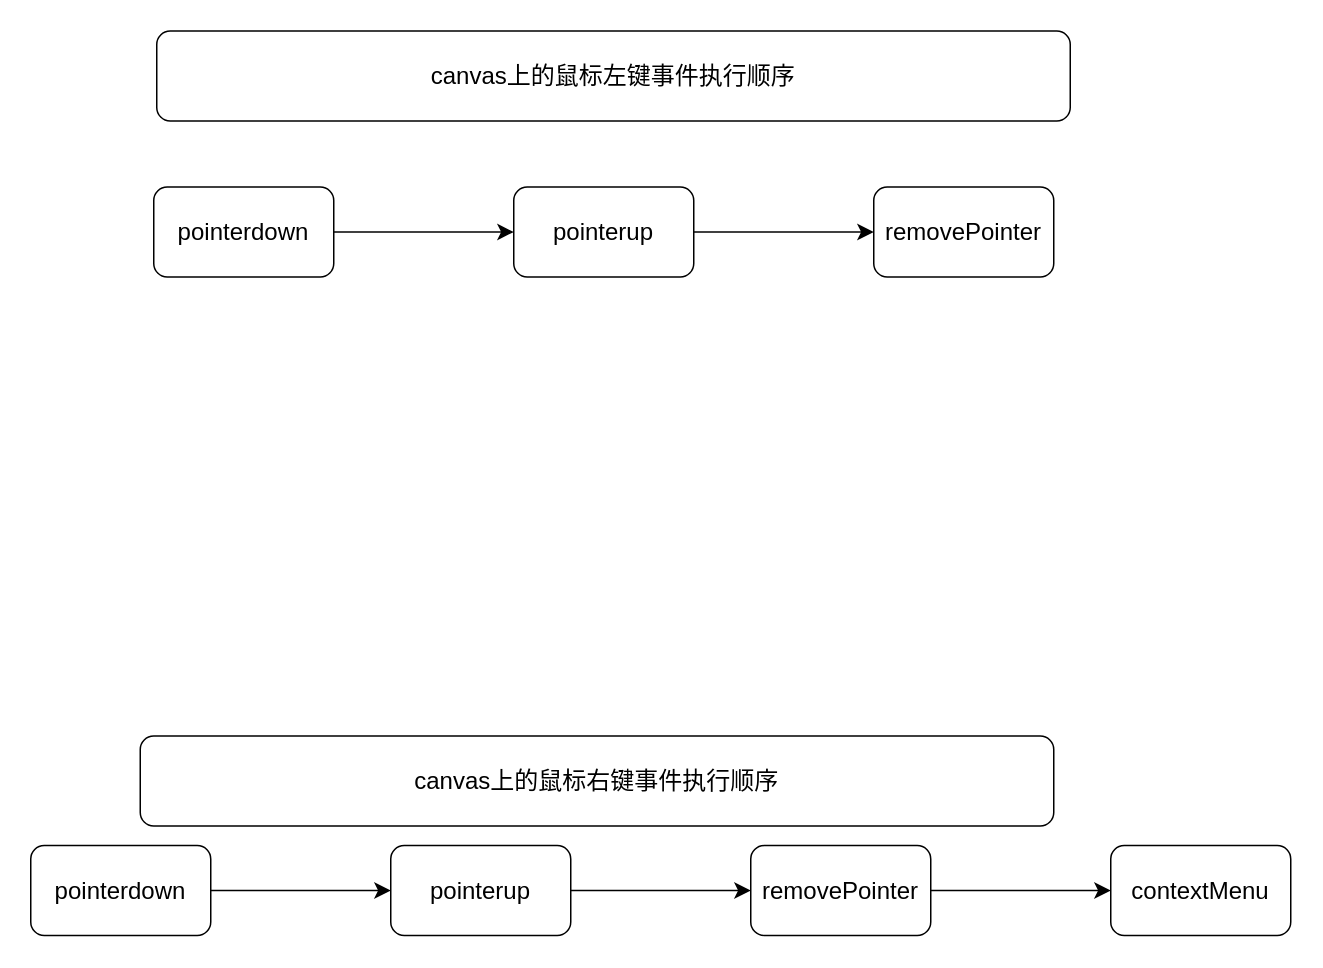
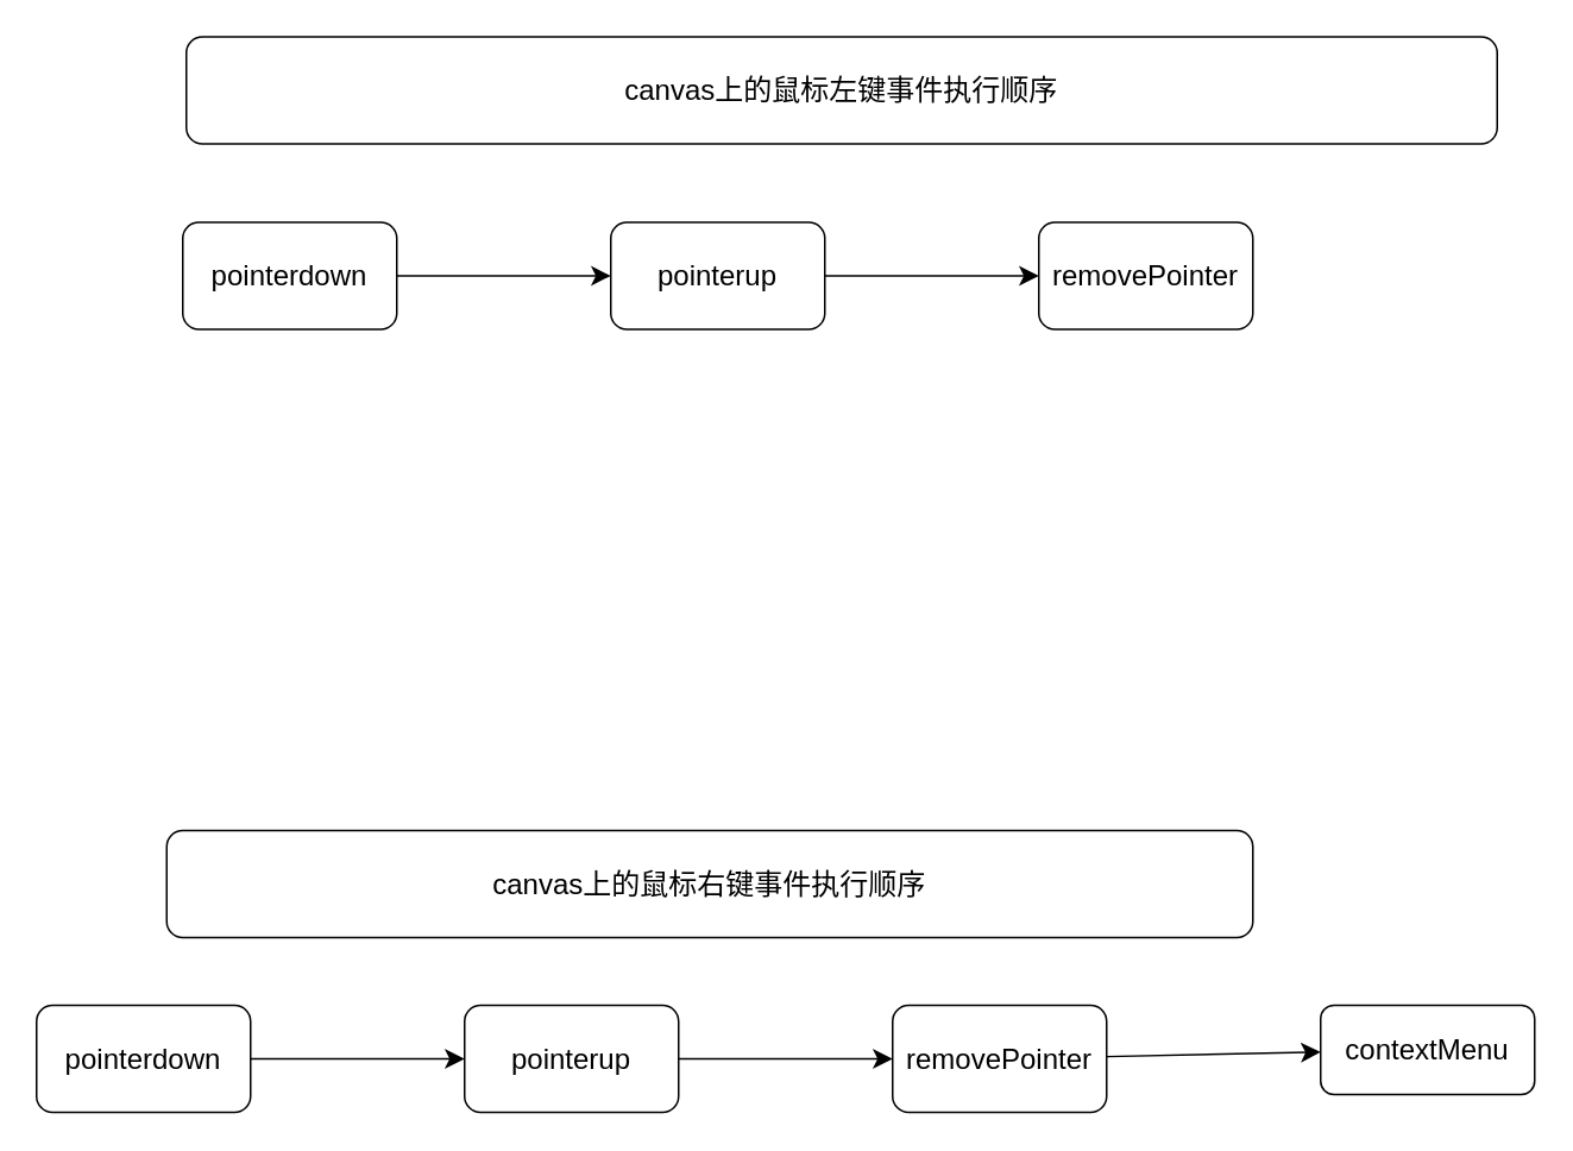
  <mxCell id="0" />
  <mxCell id="1" parent="0" />
  <mxCell id="2" value="" style="edgeStyle=none;curved=1;rounded=0;orthogonalLoop=1;jettySize=auto;html=1;fontSize=12;startSize=8;endSize=8;" edge="1" parent="1" source="3" target="5"><mxGeometry relative="1" as="geometry" /></mxCell>
  <mxCell id="3" value="pointerdown" style="rounded=1;whiteSpace=wrap;html=1;fontSize=16;" vertex="1" parent="1"><mxGeometry x="102" y="124" width="120" height="60" as="geometry" /></mxCell>
  <mxCell id="4" value="" style="edgeStyle=none;curved=1;rounded=0;orthogonalLoop=1;jettySize=auto;html=1;fontSize=12;startSize=8;endSize=8;" edge="1" parent="1" source="5" target="6"><mxGeometry relative="1" as="geometry" /></mxCell>
  <mxCell id="5" value="pointerup" style="whiteSpace=wrap;html=1;fontSize=16;rounded=1;" vertex="1" parent="1"><mxGeometry x="342" y="124" width="120" height="60" as="geometry" /></mxCell>
  <mxCell id="6" value="removePointer" style="whiteSpace=wrap;html=1;fontSize=16;rounded=1;" vertex="1" parent="1"><mxGeometry x="582" y="124" width="120" height="60" as="geometry" /></mxCell>
- <mxCell id="7" value="canvas上的鼠标左键事件执行顺序" style="rounded=1;whiteSpace=wrap;html=1;fontSize=16;" vertex="1" parent="1"><mxGeometry x="104" y="20" width="609" height="60" as="geometry" /></mxCell>
- <mxCell id="8" value="canvas上的鼠标右键事件执行顺序" style="rounded=1;whiteSpace=wrap;html=1;fontSize=16;" vertex="1" parent="1"><mxGeometry x="93" y="490" width="609" height="60" as="geometry" /></mxCell>
+ <mxCell id="7" value="canvas上的鼠标左键事件执行顺序" style="rounded=1;whiteSpace=wrap;html=1;fontSize=16;" vertex="1" parent="1"><mxGeometry x="104" y="20" width="735" height="60" as="geometry" /></mxCell>
+ <mxCell id="8" value="canvas上的鼠标右键事件执行顺序" style="rounded=1;whiteSpace=wrap;html=1;fontSize=16;" vertex="1" parent="1"><mxGeometry x="93" y="465" width="609" height="60" as="geometry" /></mxCell>
  <mxCell id="9" value="" style="edgeStyle=none;curved=1;rounded=0;orthogonalLoop=1;jettySize=auto;html=1;fontSize=12;startSize=8;endSize=8;" edge="1" parent="1" source="10" target="12"><mxGeometry relative="1" as="geometry" /></mxCell>
  <mxCell id="10" value="pointerdown" style="rounded=1;whiteSpace=wrap;html=1;fontSize=16;" vertex="1" parent="1"><mxGeometry x="20" y="563" width="120" height="60" as="geometry" /></mxCell>
  <mxCell id="11" value="" style="edgeStyle=none;curved=1;rounded=0;orthogonalLoop=1;jettySize=auto;html=1;fontSize=12;startSize=8;endSize=8;" edge="1" parent="1" source="12" target="14"><mxGeometry relative="1" as="geometry" /></mxCell>
  <mxCell id="12" value="pointerup" style="whiteSpace=wrap;html=1;fontSize=16;rounded=1;" vertex="1" parent="1"><mxGeometry x="260" y="563" width="120" height="60" as="geometry" /></mxCell>
  <mxCell id="13" value="" style="edgeStyle=none;curved=1;rounded=0;orthogonalLoop=1;jettySize=auto;html=1;fontSize=12;startSize=8;endSize=8;" edge="1" parent="1" source="14" target="15"><mxGeometry relative="1" as="geometry" /></mxCell>
  <mxCell id="14" value="removePointer" style="whiteSpace=wrap;html=1;fontSize=16;rounded=1;" vertex="1" parent="1"><mxGeometry x="500" y="563" width="120" height="60" as="geometry" /></mxCell>
- <mxCell id="15" value="contextMenu" style="whiteSpace=wrap;html=1;fontSize=16;rounded=1;" vertex="1" parent="1"><mxGeometry x="740" y="563" width="120" height="60" as="geometry" /></mxCell>
+ <mxCell id="15" value="contextMenu" style="whiteSpace=wrap;html=1;fontSize=16;rounded=1;" vertex="1" parent="1"><mxGeometry x="740" y="563" width="120" height="50" as="geometry" /></mxCell>
